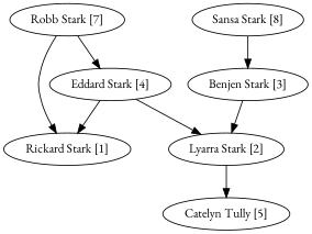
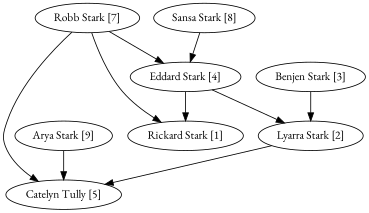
  digraph {
    fontname="EB Garamond"
    node [fontname="EB Garamond"]
    edge [fontname="EB Garamond"]
    "Benjen Stark [3]"
    "Lyarra Stark [2]"
    "Catelyn Tully [5]"
    "Eddard Stark [4]"
    "Rickard Stark [1]"
    "Robb Stark [7]"
    "Sansa Stark [8]"
+   "Arya Stark [9]"
    "Benjen Stark [3]" -> "Lyarra Stark [2]"
    "Lyarra Stark [2]" -> "Catelyn Tully [5]"
    "Eddard Stark [4]" -> "Lyarra Stark [2]"
    "Eddard Stark [4]" -> "Rickard Stark [1]"
+   "Robb Stark [7]" -> "Catelyn Tully [5]"
    "Robb Stark [7]" -> "Eddard Stark [4]"
    "Robb Stark [7]" -> "Rickard Stark [1]"
-   "Sansa Stark [8]" -> "Benjen Stark [3]"
+   "Sansa Stark [8]" -> "Eddard Stark [4]"
+   "Arya Stark [9]" -> "Catelyn Tully [5]"
  }
